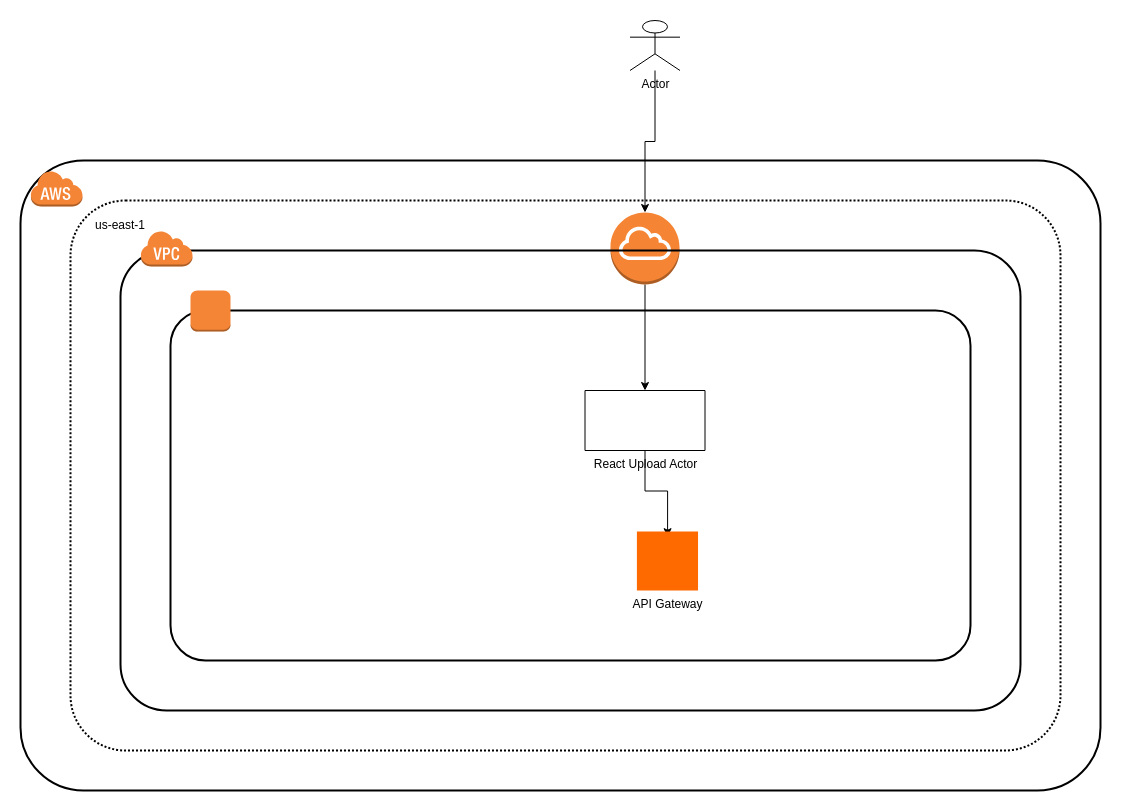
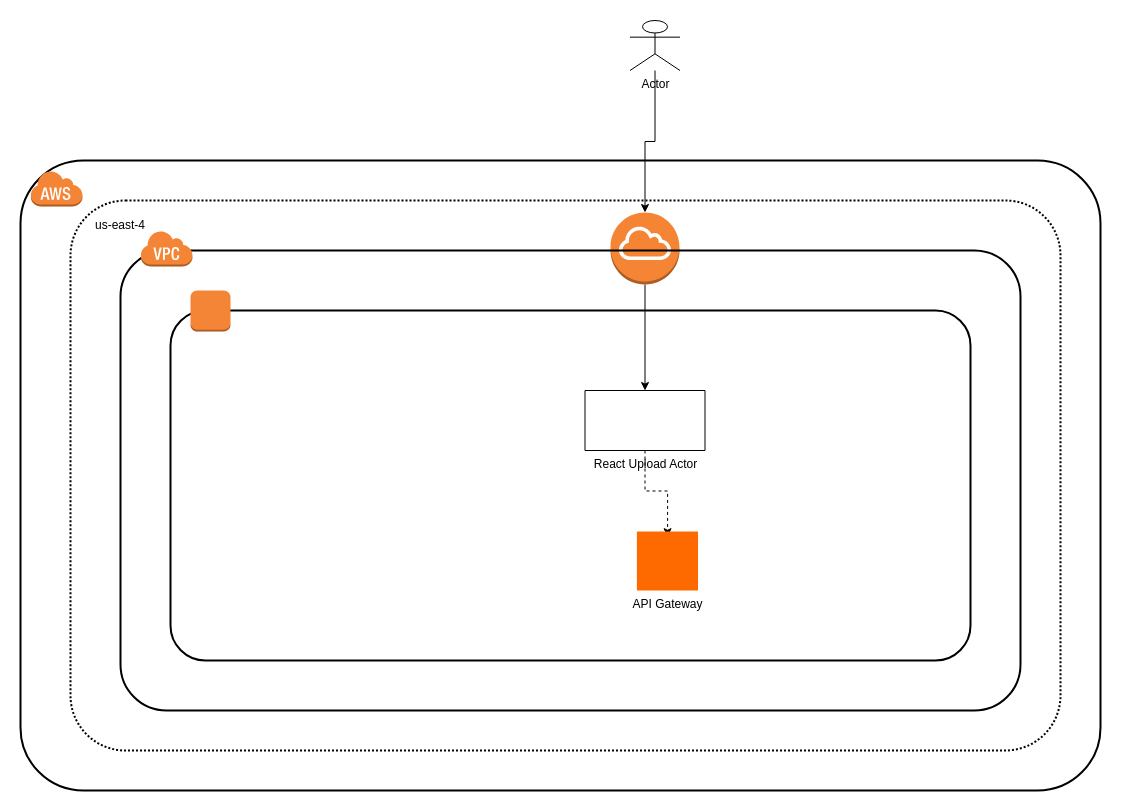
  <mxCell id="0" />
  <mxCell id="1" parent="0" />
  <mxCell id="2" value="" style="rounded=1;arcSize=10;dashed=0;fillColor=none;gradientColor=none;strokeWidth=2;" vertex="1" parent="1"><mxGeometry x="170" y="310" width="800" height="350" as="geometry" /></mxCell>
  <mxCell id="3" value="" style="rounded=1;arcSize=10;dashed=0;fillColor=none;gradientColor=none;strokeWidth=2;" parent="1" vertex="1"><mxGeometry x="20" y="160" width="1080" height="630" as="geometry" /></mxCell>
  <mxCell id="4" value="" style="dashed=0;html=1;shape=mxgraph.aws3.cloud;fillColor=#F58536;gradientColor=none;dashed=0;" parent="1" vertex="1"><mxGeometry x="30" y="170" width="52" height="36" as="geometry" /></mxCell>
  <mxCell id="5" value="" style="rounded=1;arcSize=10;dashed=1;fillColor=none;gradientColor=none;dashPattern=1 1;strokeWidth=2;" parent="1" vertex="1"><mxGeometry x="70" y="200" width="990" height="550" as="geometry" /></mxCell>
- <mxCell id="6" value="us-east-1" style="text;strokeColor=none;align=center;fillColor=none;html=1;verticalAlign=middle;whiteSpace=wrap;rounded=0;" parent="1" vertex="1"><mxGeometry x="90" y="210" width="60" height="30" as="geometry" /></mxCell>
+ <mxCell id="6" value="us-east-4" style="text;strokeColor=none;align=center;fillColor=none;html=1;verticalAlign=middle;whiteSpace=wrap;rounded=0;" parent="1" vertex="1"><mxGeometry x="90" y="210" width="60" height="30" as="geometry" /></mxCell>
  <mxCell id="7" style="edgeStyle=orthogonalEdgeStyle;rounded=0;orthogonalLoop=1;jettySize=auto;html=1;" edge="1" parent="1" source="8" target="14"><mxGeometry relative="1" as="geometry" /></mxCell>
  <mxCell id="8" value="" style="outlineConnect=0;dashed=0;verticalLabelPosition=bottom;verticalAlign=top;align=center;html=1;shape=mxgraph.aws3.internet_gateway;fillColor=#F58534;gradientColor=none;" vertex="1" parent="1"><mxGeometry x="610" y="212" width="69" height="72" as="geometry" /></mxCell>
  <mxCell id="9" value="Actor" style="shape=umlActor;verticalLabelPosition=bottom;verticalAlign=top;html=1;outlineConnect=0;" vertex="1" parent="1"><mxGeometry x="629.5" y="20" width="50" height="50" as="geometry" /></mxCell>
  <mxCell id="10" style="edgeStyle=orthogonalEdgeStyle;rounded=0;orthogonalLoop=1;jettySize=auto;html=1;entryX=0.5;entryY=0;entryDx=0;entryDy=0;entryPerimeter=0;" edge="1" parent="1" source="9" target="8"><mxGeometry relative="1" as="geometry" /></mxCell>
  <mxCell id="11" value="" style="rounded=1;arcSize=10;dashed=0;fillColor=none;gradientColor=none;strokeWidth=2;" vertex="1" parent="1"><mxGeometry x="120" y="250" width="900" height="460" as="geometry" /></mxCell>
  <mxCell id="12" value="" style="dashed=0;html=1;shape=mxgraph.aws3.virtual_private_cloud;fillColor=#F58536;gradientColor=none;dashed=0;" vertex="1" parent="1"><mxGeometry x="140" y="230" width="52" height="36" as="geometry" /></mxCell>
  <mxCell id="13" value="" style="dashed=0;html=1;shape=mxgraph.aws3.instance;fillColor=#F58536;gradientColor=none;dashed=0;" vertex="1" parent="1"><mxGeometry x="190" y="290" width="40" height="41" as="geometry" /></mxCell>
  <mxCell id="14" value="React Upload Actor&lt;div&gt;&lt;br&gt;&lt;/div&gt;" style="verticalLabelPosition=bottom;verticalAlign=top;html=1;shape=mxgraph.basic.rect;fillColor2=none;strokeWidth=1;size=20;indent=5;" vertex="1" parent="1"><mxGeometry x="584.5" y="390" width="120" height="60" as="geometry" /></mxCell>
- <mxCell id="15" style="edgeStyle=orthogonalEdgeStyle;rounded=0;orthogonalLoop=1;jettySize=auto;html=1;entryX=0.502;entryY=0.088;entryDx=0;entryDy=0;entryPerimeter=0;" edge="1" parent="1" source="14" target="16"><mxGeometry relative="1" as="geometry" /></mxCell>
+ <mxCell id="15" style="edgeStyle=orthogonalEdgeStyle;rounded=0;orthogonalLoop=1;jettySize=auto;html=1;entryX=0.502;entryY=0.088;entryDx=0;entryDy=0;entryPerimeter=0;dashed=1;" edge="1" parent="1" source="14" target="16"><mxGeometry relative="1" as="geometry" /></mxCell>
  <mxCell id="16" value="API Gateway" style="points=[];aspect=fixed;html=1;align=center;shadow=0;dashed=0;fillColor=#FF6A00;strokeColor=none;shape=mxgraph.alibaba_cloud.apigateway;verticalAlign=top;labelPosition=center;verticalLabelPosition=bottom;" vertex="1" parent="1"><mxGeometry x="636.4" y="531" width="61.13" height="59" as="geometry" /></mxCell>
